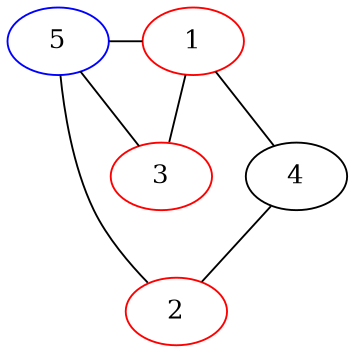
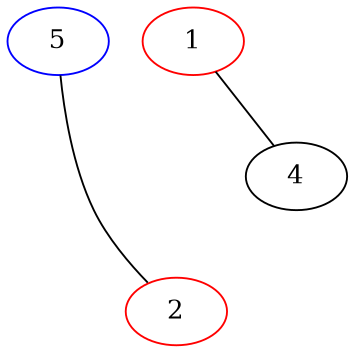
  graph {
    node [color=red]
    5 [color=blue]
    1
-   3
    2
    4 [color=""]
    subgraph sub_1 {
      rank=same
      5
      1
    }
-   5 -- 1
-   5 -- 3
    5 -- 2
-   1 -- 3 [weight=2]
    1 -- 4
-   4 -- 2
  }
